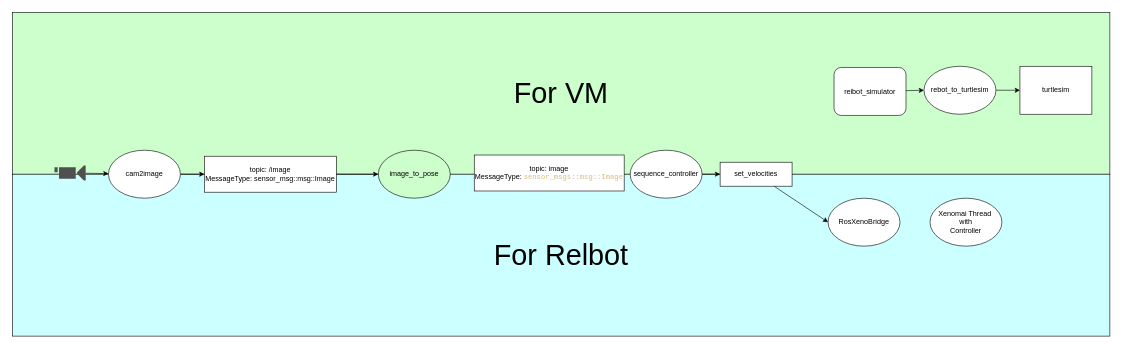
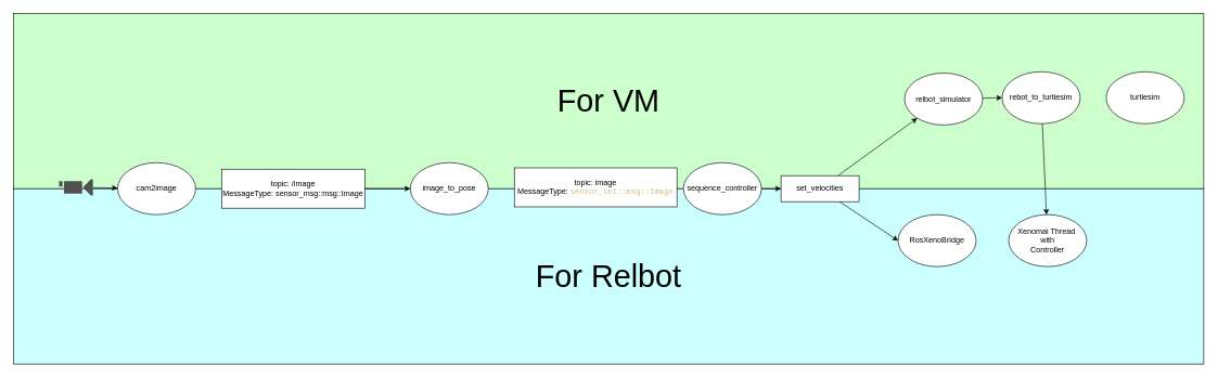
  <mxCell id="0" />
  <mxCell id="1" parent="0" />
  <mxCell id="2" value="&lt;font style=&quot;font-size: 48px;&quot;&gt;For VM&lt;/font&gt;" style="rounded=0;whiteSpace=wrap;html=1;fillColor=#CCFFCC;" vertex="1" parent="1"><mxGeometry x="20" y="20" width="1830" height="270" as="geometry" /></mxCell>
  <mxCell id="3" value="&lt;font style=&quot;font-size: 48px;&quot;&gt;For Relbot&lt;/font&gt;" style="rounded=0;whiteSpace=wrap;html=1;fillColor=#CCFFFF;" vertex="1" parent="1"><mxGeometry x="20" y="290" width="1830" height="270" as="geometry" /></mxCell>
  <mxCell id="4" value="" style="edgeStyle=none;html=1;" parent="1" source="5" target="9" edge="1"><mxGeometry relative="1" as="geometry" /></mxCell>
  <mxCell id="5" value="sequence_controller" style="ellipse;whiteSpace=wrap;html=1;" parent="1" vertex="1"><mxGeometry x="1050" y="250" width="120" height="80" as="geometry" /></mxCell>
- <mxCell id="6" value="image_to_pose" style="ellipse;whiteSpace=wrap;html=1;fillColor=#ccffcc;" parent="1" vertex="1"><mxGeometry x="630" y="250" width="120" height="80" as="geometry" /></mxCell>
+ <mxCell id="6" value="image_to_pose" style="ellipse;whiteSpace=wrap;html=1;" parent="1" vertex="1"><mxGeometry x="630" y="250" width="120" height="80" as="geometry" /></mxCell>
+ <mxCell id="7" style="edgeStyle=none;html=1;" parent="1" source="9" target="13" edge="1"><mxGeometry relative="1" as="geometry" /></mxCell>
  <mxCell id="8" style="edgeStyle=none;html=1;entryX=0;entryY=0.5;entryDx=0;entryDy=0;" parent="1" source="9" target="20" edge="1"><mxGeometry relative="1" as="geometry" /></mxCell>
  <mxCell id="9" value="set_velocities" style="rounded=0;whiteSpace=wrap;html=1;" parent="1" vertex="1"><mxGeometry x="1200" y="270" width="120" height="40" as="geometry" /></mxCell>
  <mxCell id="10" style="edgeStyle=none;html=1;" parent="1" source="11" target="15" edge="1"><mxGeometry relative="1" as="geometry" /></mxCell>
  <mxCell id="11" value="" style="sketch=0;pointerEvents=1;shadow=0;dashed=0;html=1;strokeColor=none;fillColor=#505050;labelPosition=center;verticalLabelPosition=bottom;verticalAlign=top;outlineConnect=0;align=center;shape=mxgraph.office.devices.video_camera;" parent="1" vertex="1"><mxGeometry x="90" y="275.5" width="52" height="25" as="geometry" /></mxCell>
  <mxCell id="12" style="edgeStyle=none;html=1;entryX=0;entryY=0.5;entryDx=0;entryDy=0;" parent="1" source="13" target="17" edge="1"><mxGeometry relative="1" as="geometry" /></mxCell>
- <mxCell id="13" value="relbot_simulator" style="whiteSpace=wrap;html=1;rounded=1;" parent="1" vertex="1"><mxGeometry x="1390" y="112" width="120" height="80" as="geometry" /></mxCell>
- <mxCell id="14" style="edgeStyle=none;html=1;entryX=0;entryY=0.5;entryDx=0;entryDy=0;" parent="1" source="15" target="23" edge="1"><mxGeometry relative="1" as="geometry" /></mxCell>
+ <mxCell id="13" value="relbot_simulator" style="ellipse;whiteSpace=wrap;html=1;" parent="1" vertex="1"><mxGeometry x="1390" y="112" width="120" height="80" as="geometry" /></mxCell>
  <mxCell id="15" value="cam2image" style="ellipse;whiteSpace=wrap;html=1;" parent="1" vertex="1"><mxGeometry x="180" y="250" width="120" height="80" as="geometry" /></mxCell>
- <mxCell id="16" value="turtlesim" style="whiteSpace=wrap;html=1;rounded=0;" parent="1" vertex="1"><mxGeometry x="1700" y="110" width="120" height="80" as="geometry" /></mxCell>
+ <mxCell id="16" value="turtlesim" style="ellipse;whiteSpace=wrap;html=1;" parent="1" vertex="1"><mxGeometry x="1700" y="110" width="120" height="80" as="geometry" /></mxCell>
  <mxCell id="17" value="rebot_to_turtlesim" style="ellipse;whiteSpace=wrap;html=1;" parent="1" vertex="1"><mxGeometry x="1540" y="110" width="120" height="80" as="geometry" /></mxCell>
- <mxCell id="18" style="edgeStyle=none;html=1;entryX=0;entryY=0.5;entryDx=0;entryDy=0;" parent="1" source="17" target="16" edge="1"><mxGeometry relative="1" as="geometry" /></mxCell>
- <mxCell id="19" value="topic: image&lt;div&gt;MessageType:&amp;nbsp;&lt;span style=&quot;background-color: rgba(255, 255, 255, 0.1); color: rgb(215, 186, 125); font-family: Consolas, &amp;quot;Courier New&amp;quot;, monospace; text-align: left; white-space-collapse: preserve;&quot;&gt;sensor_msgs::msg::Image&lt;/span&gt;&lt;/div&gt;" style="rounded=0;whiteSpace=wrap;html=1;" parent="1" vertex="1"><mxGeometry x="790" y="258" width="250" height="60" as="geometry" /></mxCell>
+ <mxCell id="18" style="edgeStyle=none;html=1;" parent="1" source="17" target="21" edge="1"><mxGeometry relative="1" as="geometry" /></mxCell>
+ <mxCell id="19" value="topic: image&lt;div&gt;MessageType:&amp;nbsp;&lt;span style=&quot;background-color: rgba(255, 255, 255, 0.1); color: rgb(215, 186, 125); font-family: Consolas, &amp;quot;Courier New&amp;quot;, monospace; text-align: left; white-space-collapse: preserve;&quot;&gt;sensor_set::msg::Image&lt;/span&gt;&lt;/div&gt;" style="rounded=0;whiteSpace=wrap;html=1;" parent="1" vertex="1"><mxGeometry x="790" y="258" width="250" height="60" as="geometry" /></mxCell>
  <mxCell id="20" value="RosXenoBridge" style="ellipse;whiteSpace=wrap;html=1;" parent="1" vertex="1"><mxGeometry x="1380" y="330" width="120" height="80" as="geometry" /></mxCell>
  <mxCell id="21" value="Xenomai Thread&amp;nbsp;&lt;div&gt;with&lt;/div&gt;&lt;div&gt;Controller&lt;/div&gt;" style="ellipse;whiteSpace=wrap;html=1;" parent="1" vertex="1"><mxGeometry x="1550" y="330" width="120" height="80" as="geometry" /></mxCell>
  <mxCell id="22" style="edgeStyle=none;html=1;entryX=0;entryY=0.5;entryDx=0;entryDy=0;" parent="1" source="23" target="6" edge="1"><mxGeometry relative="1" as="geometry" /></mxCell>
  <mxCell id="23" value="topic: /image&lt;div&gt;&lt;font color=&quot;#000000&quot;&gt;MessageType: sensor_msg::msg::Image&lt;/font&gt;&lt;/div&gt;" style="rounded=0;whiteSpace=wrap;html=1;" parent="1" vertex="1"><mxGeometry x="340" y="260" width="220" height="60" as="geometry" /></mxCell>
